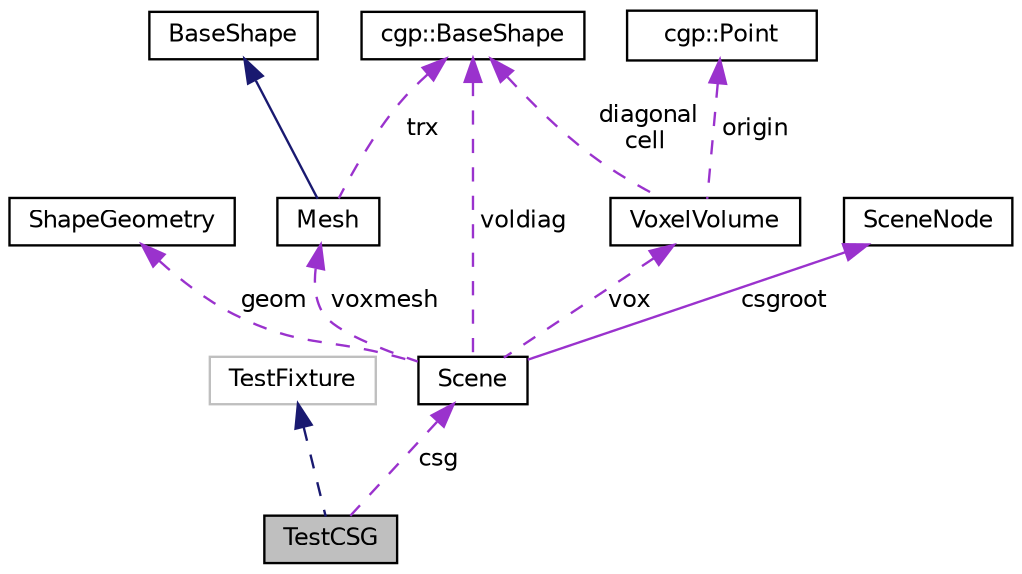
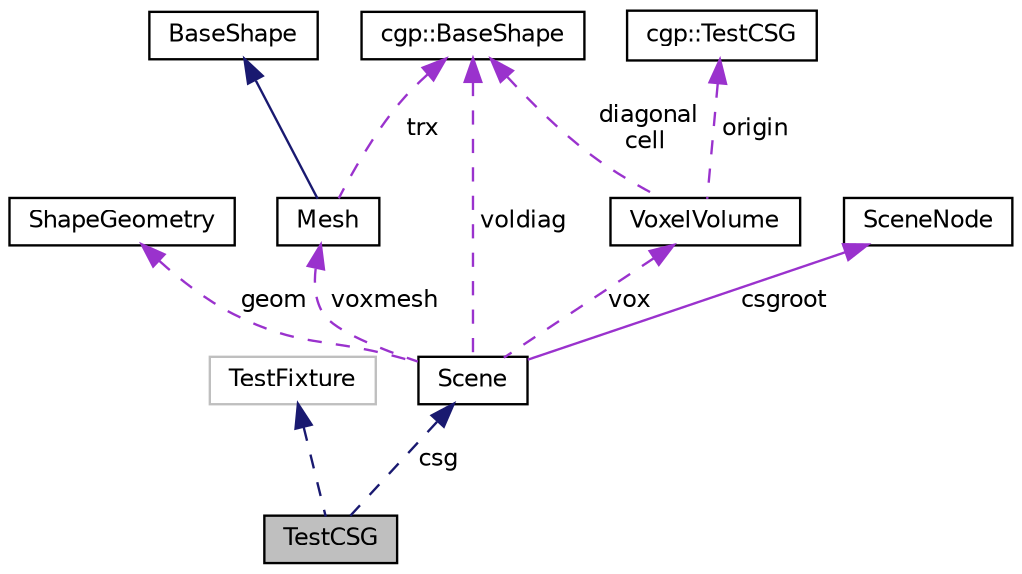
  digraph {
    node [color=black fillcolor=white fontname=Helvetica fontsize=10 shape=record style=filled]
    edge [color=darkorchid3 dir=back fontname=Helvetica fontsize=10 labelfontname=Helvetica labelfontsize=10 style=dashed]
    n1 [fillcolor=grey75 fontcolor=black height=0.2 label=TestCSG width=0.4]
    n2 [color=grey75 height=0.2 label=TestFixture width=0.4]
    n3 [height=0.2 label=Scene width=0.4]
    n4 [height=0.2 label=ShapeGeometry width=0.4]
    n5 [height=0.2 label=Mesh width=0.4]
    n6 [height=0.2 label="cgp::BaseShape" width=0.4]
    n7 [height=0.2 label=VoxelVolume width=0.4]
-   n8 [height=0.2 label="cgp::Point" width=0.4]
+   n8 [height=0.2 label="cgp::TestCSG" width=0.4]
    n9 [height=0.2 label=BaseShape width=0.4]
    n10 [height=0.2 label=SceneNode width=0.4]
    n2 -> n1 [color=midnightblue]
-   n3 -> n1 [label=" csg"]
+   n3 -> n1 [color=midnightblue label=" csg"]
    n4 -> n3 [label=" geom"]
    n5 -> n3 [label=" voxmesh"]
    n6 -> n3 [label=" voldiag"]
    n6 -> n5 [label=" trx"]
    n6 -> n7 [label=" diagonal\ncell"]
    n7 -> n3 [label=" vox"]
    n8 -> n7 [label=" origin"]
    n9 -> n5 [color=midnightblue style=solid]
    n10 -> n3 [label=" csgroot" style=solid]
  }
